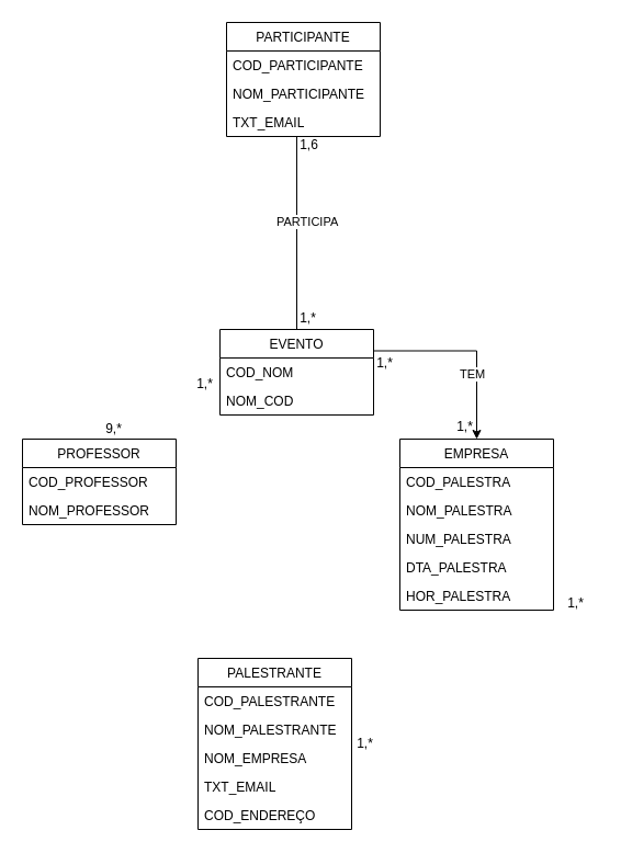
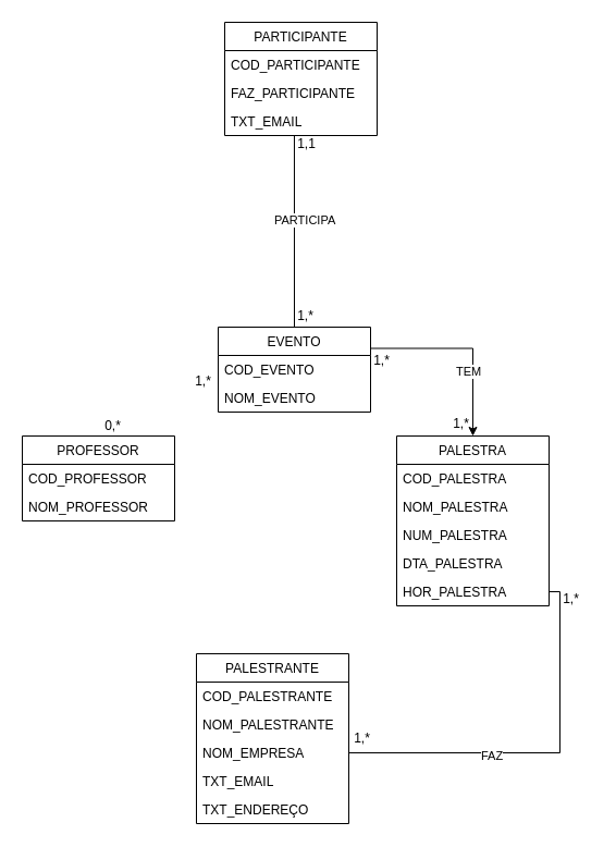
  <mxCell id="0" />
  <mxCell id="1" parent="0" />
  <mxCell id="2" value="EVENTO" style="swimlane;fontStyle=0;childLayout=stackLayout;horizontal=1;startSize=26;fillColor=none;horizontalStack=0;resizeParent=1;resizeParentMax=0;resizeLast=0;collapsible=1;marginBottom=0;" vertex="1" parent="1"><mxGeometry x="200" y="300" width="140" height="78" as="geometry" /></mxCell>
- <mxCell id="3" value="COD_NOM    " style="text;strokeColor=none;fillColor=none;align=left;verticalAlign=top;spacingLeft=4;spacingRight=4;overflow=hidden;rotatable=0;points=[[0,0.5],[1,0.5]];portConstraint=eastwest;" vertex="1" parent="2"><mxGeometry y="26" width="140" height="26" as="geometry" /></mxCell>
- <mxCell id="4" value="NOM_COD" style="text;strokeColor=none;fillColor=none;align=left;verticalAlign=top;spacingLeft=4;spacingRight=4;overflow=hidden;rotatable=0;points=[[0,0.5],[1,0.5]];portConstraint=eastwest;" vertex="1" parent="2"><mxGeometry y="52" width="140" height="26" as="geometry" /></mxCell>
- <mxCell id="5" value="EMPRESA" style="swimlane;fontStyle=0;childLayout=stackLayout;horizontal=1;startSize=26;fillColor=none;horizontalStack=0;resizeParent=1;resizeParentMax=0;resizeLast=0;collapsible=1;marginBottom=0;" vertex="1" parent="1"><mxGeometry x="364" y="400" width="140" height="156" as="geometry" /></mxCell>
+ <mxCell id="3" value="COD_EVENTO    " style="text;strokeColor=none;fillColor=none;align=left;verticalAlign=top;spacingLeft=4;spacingRight=4;overflow=hidden;rotatable=0;points=[[0,0.5],[1,0.5]];portConstraint=eastwest;" vertex="1" parent="2"><mxGeometry y="26" width="140" height="26" as="geometry" /></mxCell>
+ <mxCell id="4" value="NOM_EVENTO" style="text;strokeColor=none;fillColor=none;align=left;verticalAlign=top;spacingLeft=4;spacingRight=4;overflow=hidden;rotatable=0;points=[[0,0.5],[1,0.5]];portConstraint=eastwest;" vertex="1" parent="2"><mxGeometry y="52" width="140" height="26" as="geometry" /></mxCell>
+ <mxCell id="5" value="PALESTRA" style="swimlane;fontStyle=0;childLayout=stackLayout;horizontal=1;startSize=26;fillColor=none;horizontalStack=0;resizeParent=1;resizeParentMax=0;resizeLast=0;collapsible=1;marginBottom=0;" vertex="1" parent="1"><mxGeometry x="364" y="400" width="140" height="156" as="geometry" /></mxCell>
  <mxCell id="6" value="COD_PALESTRA" style="text;strokeColor=none;fillColor=none;align=left;verticalAlign=top;spacingLeft=4;spacingRight=4;overflow=hidden;rotatable=0;points=[[0,0.5],[1,0.5]];portConstraint=eastwest;" vertex="1" parent="5"><mxGeometry y="26" width="140" height="26" as="geometry" /></mxCell>
  <mxCell id="7" value="NOM_PALESTRA" style="text;strokeColor=none;fillColor=none;align=left;verticalAlign=top;spacingLeft=4;spacingRight=4;overflow=hidden;rotatable=0;points=[[0,0.5],[1,0.5]];portConstraint=eastwest;" vertex="1" parent="5"><mxGeometry y="52" width="140" height="26" as="geometry" /></mxCell>
  <mxCell id="8" value="NUM_PALESTRA" style="text;strokeColor=none;fillColor=none;align=left;verticalAlign=top;spacingLeft=4;spacingRight=4;overflow=hidden;rotatable=0;points=[[0,0.5],[1,0.5]];portConstraint=eastwest;" vertex="1" parent="5"><mxGeometry y="78" width="140" height="26" as="geometry" /></mxCell>
  <mxCell id="9" value="DTA_PALESTRA" style="text;strokeColor=none;fillColor=none;align=left;verticalAlign=top;spacingLeft=4;spacingRight=4;overflow=hidden;rotatable=0;points=[[0,0.5],[1,0.5]];portConstraint=eastwest;" vertex="1" parent="5"><mxGeometry y="104" width="140" height="26" as="geometry" /></mxCell>
  <mxCell id="10" value="HOR_PALESTRA" style="text;strokeColor=none;fillColor=none;align=left;verticalAlign=top;spacingLeft=4;spacingRight=4;overflow=hidden;rotatable=0;points=[[0,0.5],[1,0.5]];portConstraint=eastwest;" vertex="1" parent="5"><mxGeometry y="130" width="140" height="26" as="geometry" /></mxCell>
  <mxCell id="11" value="PARTICIPANTE" style="swimlane;fontStyle=0;childLayout=stackLayout;horizontal=1;startSize=26;fillColor=none;horizontalStack=0;resizeParent=1;resizeParentMax=0;resizeLast=0;collapsible=1;marginBottom=0;" vertex="1" parent="1"><mxGeometry x="206" y="20" width="140" height="104" as="geometry" /></mxCell>
  <mxCell id="12" value="COD_PARTICIPANTE" style="text;strokeColor=none;fillColor=none;align=left;verticalAlign=top;spacingLeft=4;spacingRight=4;overflow=hidden;rotatable=0;points=[[0,0.5],[1,0.5]];portConstraint=eastwest;" vertex="1" parent="11"><mxGeometry y="26" width="140" height="26" as="geometry" /></mxCell>
- <mxCell id="13" value="NOM_PARTICIPANTE" style="text;strokeColor=none;fillColor=none;align=left;verticalAlign=top;spacingLeft=4;spacingRight=4;overflow=hidden;rotatable=0;points=[[0,0.5],[1,0.5]];portConstraint=eastwest;" vertex="1" parent="11"><mxGeometry y="52" width="140" height="26" as="geometry" /></mxCell>
+ <mxCell id="13" value="FAZ_PARTICIPANTE" style="text;strokeColor=none;fillColor=none;align=left;verticalAlign=top;spacingLeft=4;spacingRight=4;overflow=hidden;rotatable=0;points=[[0,0.5],[1,0.5]];portConstraint=eastwest;" vertex="1" parent="11"><mxGeometry y="52" width="140" height="26" as="geometry" /></mxCell>
  <mxCell id="14" value="TXT_EMAIL" style="text;strokeColor=none;fillColor=none;align=left;verticalAlign=top;spacingLeft=4;spacingRight=4;overflow=hidden;rotatable=0;points=[[0,0.5],[1,0.5]];portConstraint=eastwest;" vertex="1" parent="11"><mxGeometry y="78" width="140" height="26" as="geometry" /></mxCell>
  <mxCell id="15" value="PALESTRANTE" style="swimlane;fontStyle=0;childLayout=stackLayout;horizontal=1;startSize=26;fillColor=none;horizontalStack=0;resizeParent=1;resizeParentMax=0;resizeLast=0;collapsible=1;marginBottom=0;" vertex="1" parent="1"><mxGeometry x="180" y="600" width="140" height="156" as="geometry" /></mxCell>
  <mxCell id="16" value="COD_PALESTRANTE" style="text;strokeColor=none;fillColor=none;align=left;verticalAlign=top;spacingLeft=4;spacingRight=4;overflow=hidden;rotatable=0;points=[[0,0.5],[1,0.5]];portConstraint=eastwest;" vertex="1" parent="15"><mxGeometry y="26" width="140" height="26" as="geometry" /></mxCell>
  <mxCell id="17" value="NOM_PALESTRANTE" style="text;strokeColor=none;fillColor=none;align=left;verticalAlign=top;spacingLeft=4;spacingRight=4;overflow=hidden;rotatable=0;points=[[0,0.5],[1,0.5]];portConstraint=eastwest;" vertex="1" parent="15"><mxGeometry y="52" width="140" height="26" as="geometry" /></mxCell>
  <mxCell id="18" value="NOM_EMPRESA" style="text;strokeColor=none;fillColor=none;align=left;verticalAlign=top;spacingLeft=4;spacingRight=4;overflow=hidden;rotatable=0;points=[[0,0.5],[1,0.5]];portConstraint=eastwest;" vertex="1" parent="15"><mxGeometry y="78" width="140" height="26" as="geometry" /></mxCell>
  <mxCell id="19" value="TXT_EMAIL" style="text;strokeColor=none;fillColor=none;align=left;verticalAlign=top;spacingLeft=4;spacingRight=4;overflow=hidden;rotatable=0;points=[[0,0.5],[1,0.5]];portConstraint=eastwest;" vertex="1" parent="15"><mxGeometry y="104" width="140" height="26" as="geometry" /></mxCell>
- <mxCell id="20" value="COD_ENDEREÇO" style="text;strokeColor=none;fillColor=none;align=left;verticalAlign=top;spacingLeft=4;spacingRight=4;overflow=hidden;rotatable=0;points=[[0,0.5],[1,0.5]];portConstraint=eastwest;" vertex="1" parent="15"><mxGeometry y="130" width="140" height="26" as="geometry" /></mxCell>
+ <mxCell id="20" value="TXT_ENDEREÇO" style="text;strokeColor=none;fillColor=none;align=left;verticalAlign=top;spacingLeft=4;spacingRight=4;overflow=hidden;rotatable=0;points=[[0,0.5],[1,0.5]];portConstraint=eastwest;" vertex="1" parent="15"><mxGeometry y="130" width="140" height="26" as="geometry" /></mxCell>
  <mxCell id="21" value="PROFESSOR" style="swimlane;fontStyle=0;childLayout=stackLayout;horizontal=1;startSize=26;fillColor=none;horizontalStack=0;resizeParent=1;resizeParentMax=0;resizeLast=0;collapsible=1;marginBottom=0;" vertex="1" parent="1"><mxGeometry x="20" y="400" width="140" height="78" as="geometry" /></mxCell>
  <mxCell id="22" value="COD_PROFESSOR" style="text;strokeColor=none;fillColor=none;align=left;verticalAlign=top;spacingLeft=4;spacingRight=4;overflow=hidden;rotatable=0;points=[[0,0.5],[1,0.5]];portConstraint=eastwest;" vertex="1" parent="21"><mxGeometry y="26" width="140" height="26" as="geometry" /></mxCell>
  <mxCell id="23" value="NOM_PROFESSOR" style="text;strokeColor=none;fillColor=none;align=left;verticalAlign=top;spacingLeft=4;spacingRight=4;overflow=hidden;rotatable=0;points=[[0,0.5],[1,0.5]];portConstraint=eastwest;" vertex="1" parent="21"><mxGeometry y="52" width="140" height="26" as="geometry" /></mxCell>
- <mxCell id="24" value="9,*" style="text;html=1;align=center;verticalAlign=middle;resizable=0;points=[];autosize=1;strokeColor=none;fillColor=none;" vertex="1" parent="1"><mxGeometry x="83" y="376" width="40" height="30" as="geometry" /></mxCell>
+ <mxCell id="24" value="0,*" style="text;html=1;align=center;verticalAlign=middle;resizable=0;points=[];autosize=1;strokeColor=none;fillColor=none;" vertex="1" parent="1"><mxGeometry x="83" y="376" width="40" height="30" as="geometry" /></mxCell>
  <mxCell id="25" value="1,*" style="text;html=1;align=center;verticalAlign=middle;resizable=0;points=[];autosize=1;strokeColor=none;fillColor=none;" vertex="1" parent="1"><mxGeometry x="166" y="335" width="40" height="30" as="geometry" /></mxCell>
  <mxCell id="26" value="" style="endArrow=classic;html=1;edgeStyle=orthogonalEdgeStyle;rounded=0;exitX=1;exitY=0.25;exitDx=0;exitDy=0;entryX=0.5;entryY=0;entryDx=0;entryDy=0;" edge="1" parent="1" source="2" target="5"><mxGeometry relative="1" as="geometry"><mxPoint x="270" y="470" as="sourcePoint" /><mxPoint x="430" y="380" as="targetPoint" /></mxGeometry></mxCell>
  <mxCell id="27" value="TEM" style="edgeLabel;resizable=0;html=1;align=left;verticalAlign=bottom;" connectable="0" vertex="1" parent="26"><mxGeometry x="-1" relative="1" as="geometry"><mxPoint x="77" y="29" as="offset" /></mxGeometry></mxCell>
  <mxCell id="28" value="1,*" style="text;html=1;align=center;verticalAlign=middle;resizable=0;points=[];autosize=1;strokeColor=none;fillColor=none;" vertex="1" parent="1"><mxGeometry x="330" y="316" width="40" height="30" as="geometry" /></mxCell>
  <mxCell id="29" value="1,*" style="text;html=1;align=center;verticalAlign=middle;resizable=0;points=[];autosize=1;strokeColor=none;fillColor=none;" vertex="1" parent="1"><mxGeometry x="403" y="374" width="40" height="30" as="geometry" /></mxCell>
+ <mxCell id="30" value="" style="endArrow=none;html=1;edgeStyle=orthogonalEdgeStyle;rounded=0;exitX=1;exitY=0.5;exitDx=0;exitDy=0;entryX=1;entryY=0.5;entryDx=0;entryDy=0;" edge="1" parent="1" source="18" target="10"><mxGeometry relative="1" as="geometry"><mxPoint x="270" y="470" as="sourcePoint" /><mxPoint x="450" y="570" as="targetPoint" /></mxGeometry></mxCell>
+ <mxCell id="31" value="FAZ" style="edgeLabel;resizable=0;html=1;align=left;verticalAlign=bottom;" connectable="0" vertex="1" parent="30"><mxGeometry x="-1" relative="1" as="geometry"><mxPoint x="120" y="11" as="offset" /></mxGeometry></mxCell>
  <mxCell id="32" value="1,*" style="text;html=1;align=center;verticalAlign=middle;resizable=0;points=[];autosize=1;strokeColor=none;fillColor=none;" vertex="1" parent="1"><mxGeometry x="312" y="663" width="40" height="30" as="geometry" /></mxCell>
  <mxCell id="33" value="1,*" style="text;html=1;align=center;verticalAlign=middle;resizable=0;points=[];autosize=1;strokeColor=none;fillColor=none;" vertex="1" parent="1"><mxGeometry x="504" y="535" width="40" height="30" as="geometry" /></mxCell>
  <mxCell id="34" value="" style="endArrow=none;html=1;edgeStyle=orthogonalEdgeStyle;rounded=0;exitX=0.5;exitY=0;exitDx=0;exitDy=0;entryX=0.457;entryY=1;entryDx=0;entryDy=0;entryPerimeter=0;" edge="1" parent="1" source="2" target="14"><mxGeometry relative="1" as="geometry"><mxPoint x="280" y="390" as="sourcePoint" /><mxPoint x="269" y="130" as="targetPoint" /></mxGeometry></mxCell>
  <mxCell id="35" value="PARTICIPA" style="edgeLabel;resizable=0;html=1;align=left;verticalAlign=bottom;" connectable="0" vertex="1" parent="34"><mxGeometry x="-1" relative="1" as="geometry"><mxPoint x="-20" y="-90" as="offset" /></mxGeometry></mxCell>
- <mxCell id="36" value="1,6" style="text;html=1;align=center;verticalAlign=middle;resizable=0;points=[];autosize=1;strokeColor=none;fillColor=none;" vertex="1" parent="1"><mxGeometry x="261" y="117" width="40" height="30" as="geometry" /></mxCell>
+ <mxCell id="36" value="1,1" style="text;html=1;align=center;verticalAlign=middle;resizable=0;points=[];autosize=1;strokeColor=none;fillColor=none;" vertex="1" parent="1"><mxGeometry x="261" y="117" width="40" height="30" as="geometry" /></mxCell>
  <mxCell id="37" value="1,*" style="text;html=1;align=center;verticalAlign=middle;resizable=0;points=[];autosize=1;strokeColor=none;fillColor=none;" vertex="1" parent="1"><mxGeometry x="260" y="275" width="40" height="30" as="geometry" /></mxCell>
